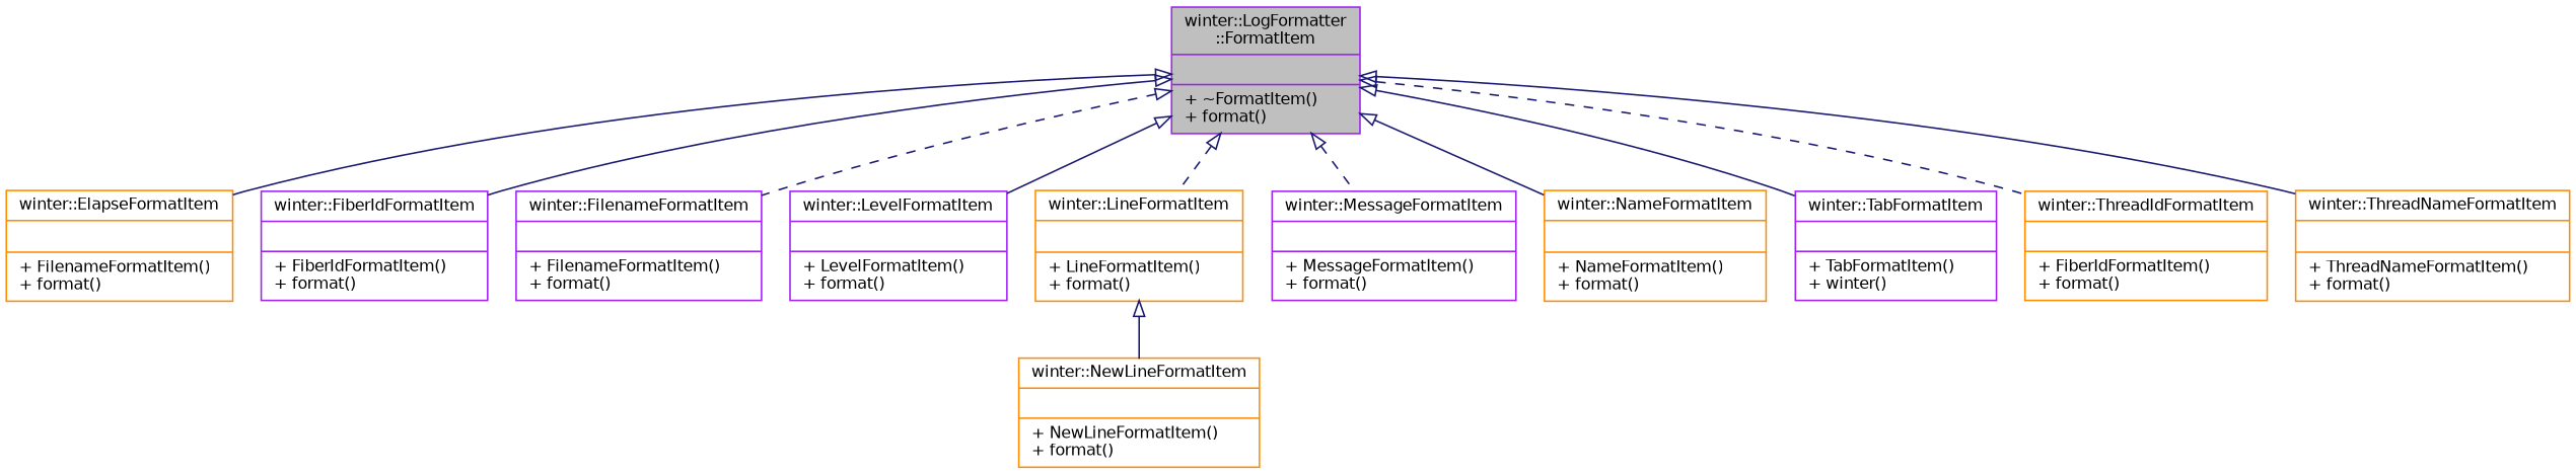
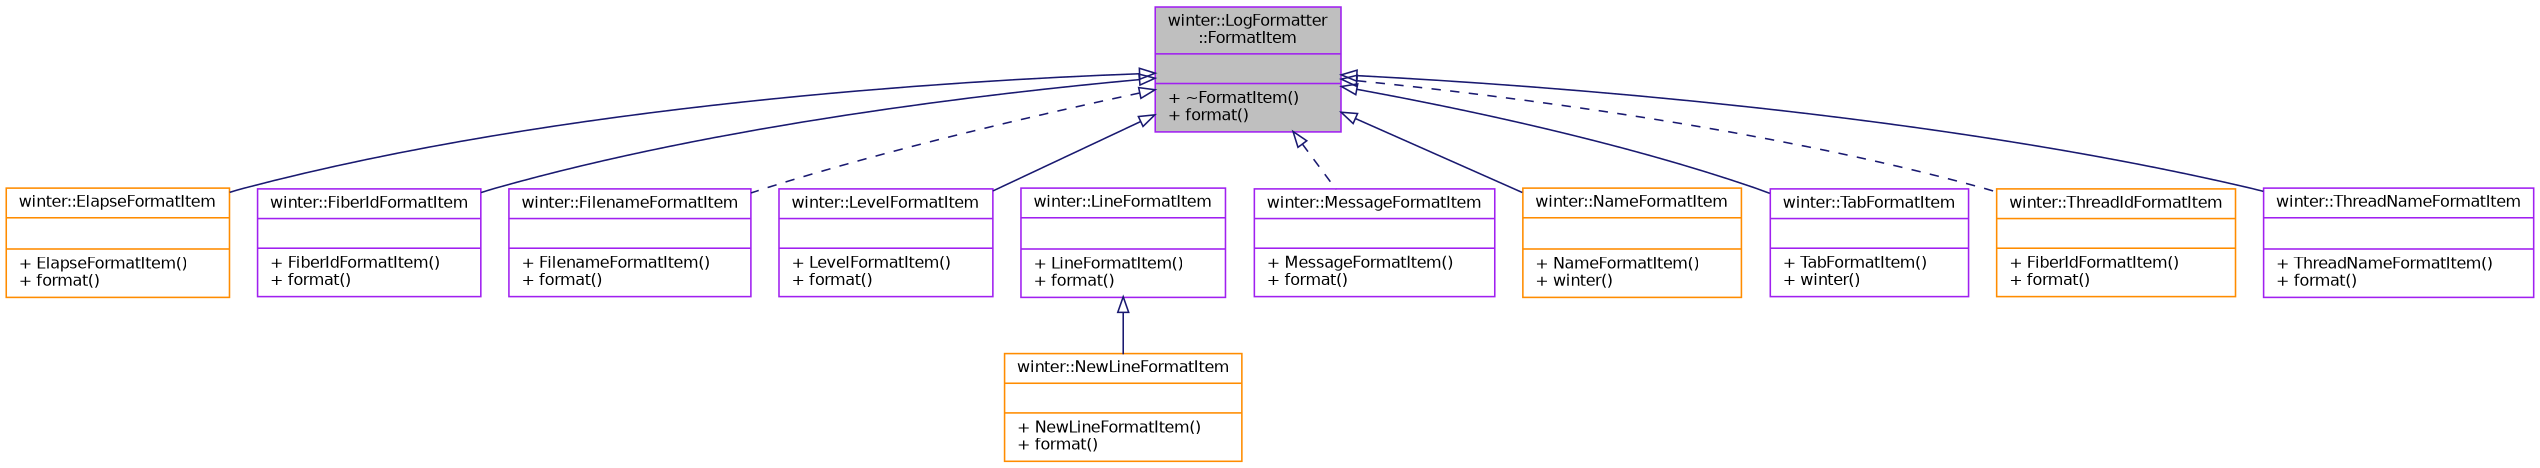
  digraph {
    node [color=purple fillcolor=white fontname=Helvetica fontsize=10 shape=record style=filled]
    edge [arrowtail=onormal color=midnightblue dir=back fontname=Helvetica fontsize=10 labelfontname=Helvetica labelfontsize=10 style=solid]
    n1 [fillcolor=grey75 fontcolor=black height=0.2 label="{winter::LogFormatter\l::FormatItem\n||+ ~FormatItem()\l+ format()\l}" width=0.4]
-   n2 [color=darkorange height=0.2 label="{winter::ElapseFormatItem\n||+ FilenameFormatItem()\l+ format()\l}" width=0.4]
+   n2 [color=darkorange height=0.2 label="{winter::ElapseFormatItem\n||+ ElapseFormatItem()\l+ format()\l}" width=0.4]
    n3 [height=0.2 label="{winter::FiberIdFormatItem\n||+ FiberIdFormatItem()\l+ format()\l}" width=0.4]
    n4 [height=0.2 label="{winter::FilenameFormatItem\n||+ FilenameFormatItem()\l+ format()\l}" width=0.4]
    n5 [height=0.2 label="{winter::LevelFormatItem\n||+ LevelFormatItem()\l+ format()\l}" width=0.4]
-   n6 [color=darkorange height=0.2 label="{winter::LineFormatItem\n||+ LineFormatItem()\l+ format()\l}" width=0.4]
+   n6 [height=0.2 label="{winter::LineFormatItem\n||+ LineFormatItem()\l+ format()\l}" width=0.4]
    n7 [height=0.2 label="{winter::MessageFormatItem\n||+ MessageFormatItem()\l+ format()\l}" width=0.4]
-   n8 [color=darkorange height=0.2 label="{winter::NameFormatItem\n||+ NameFormatItem()\l+ format()\l}" width=0.4]
+   n8 [color=darkorange height=0.2 label="{winter::NameFormatItem\n||+ NameFormatItem()\l+ winter()\l}" width=0.4]
    n9 [height=0.2 label="{winter::TabFormatItem\n||+ TabFormatItem()\l+ winter()\l}" width=0.4]
    n10 [color=darkorange height=0.2 label="{winter::ThreadIdFormatItem\n||+ FiberIdFormatItem()\l+ format()\l}" width=0.4]
-   n11 [color=darkorange height=0.2 label="{winter::ThreadNameFormatItem\n||+ ThreadNameFormatItem()\l+ format()\l}" width=0.4]
+   n11 [height=0.2 label="{winter::ThreadNameFormatItem\n||+ ThreadNameFormatItem()\l+ format()\l}" width=0.4]
    n12 [color=darkorange height=0.2 label="{winter::NewLineFormatItem\n||+ NewLineFormatItem()\l+ format()\l}" width=0.4]
    n1 -> n2
    n1 -> n3
    n1 -> n4 [style=dashed]
    n1 -> n5
-   n1 -> n6 [style=dashed]
    n1 -> n7 [style=dashed]
    n1 -> n8
    n1 -> n9
    n1 -> n10 [style=dashed]
    n1 -> n11
    n6 -> n12
  }
